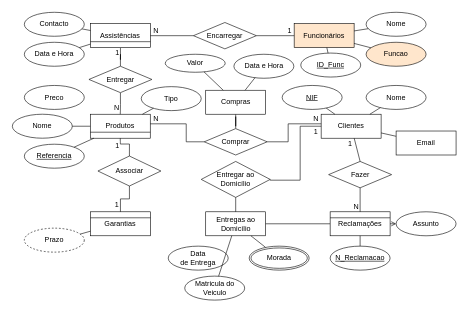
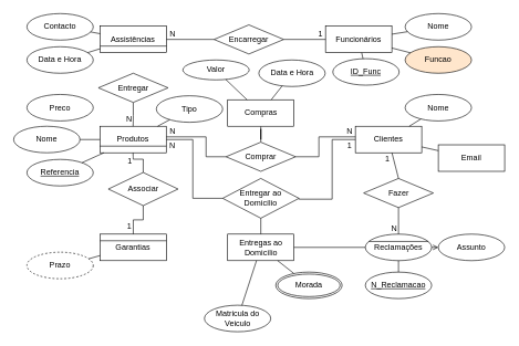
  <mxCell id="0" />
  <mxCell id="1" parent="0" />
  <mxCell id="2" value="Produtos" style="whiteSpace=wrap;html=1;align=center;" parent="1" vertex="1"><mxGeometry x="150" y="190" width="100" height="40" as="geometry" /></mxCell>
  <mxCell id="3" value="Referencia" style="ellipse;whiteSpace=wrap;html=1;align=center;fontStyle=4;" parent="1" vertex="1"><mxGeometry x="40" y="240" width="100" height="40" as="geometry" /></mxCell>
  <mxCell id="4" value="Nome" style="ellipse;whiteSpace=wrap;html=1;align=center;" parent="1" vertex="1"><mxGeometry x="20" y="190" width="100" height="40" as="geometry" /></mxCell>
  <mxCell id="5" value="Tipo" style="ellipse;whiteSpace=wrap;html=1;align=center;" parent="1" vertex="1"><mxGeometry x="235" y="144" width="100" height="40" as="geometry" /></mxCell>
  <mxCell id="6" value="Preco" style="ellipse;whiteSpace=wrap;html=1;align=center;" parent="1" vertex="1"><mxGeometry x="40" y="142" width="100" height="40" as="geometry" /></mxCell>
  <mxCell id="7" value="" style="endArrow=none;html=1;rounded=0;" parent="1" source="3" target="2" edge="1"><mxGeometry relative="1" as="geometry"><mxPoint x="50" y="320" as="sourcePoint" /><mxPoint x="210" y="320" as="targetPoint" /></mxGeometry></mxCell>
  <mxCell id="8" value="" style="endArrow=none;html=1;rounded=0;" parent="1" source="4" target="2" edge="1"><mxGeometry relative="1" as="geometry"><mxPoint x="160" y="270" as="sourcePoint" /><mxPoint x="320" y="270" as="targetPoint" /></mxGeometry></mxCell>
  <mxCell id="9" value="" style="endArrow=none;html=1;rounded=0;" parent="1" source="5" target="2" edge="1"><mxGeometry relative="1" as="geometry"><mxPoint x="110" y="280" as="sourcePoint" /><mxPoint x="270" y="280" as="targetPoint" /></mxGeometry></mxCell>
  <mxCell id="10" value="Clientes" style="whiteSpace=wrap;html=1;align=center;" parent="1" vertex="1"><mxGeometry x="535" y="190" width="100" height="40" as="geometry" /></mxCell>
  <mxCell id="11" value="Nome" style="ellipse;whiteSpace=wrap;html=1;align=center;" parent="1" vertex="1"><mxGeometry x="610" y="142" width="100" height="40" as="geometry" /></mxCell>
  <mxCell id="12" value="Email" style="whiteSpace=wrap;html=1;align=center;rounded=0;" parent="1" vertex="1"><mxGeometry x="660" y="218" width="100" height="40" as="geometry" /></mxCell>
- <mxCell id="13" value="" style="endArrow=none;html=1;rounded=0;" parent="1" source="15" target="10" edge="1"><mxGeometry relative="1" as="geometry"><mxPoint x="531.235" y="175.617" as="sourcePoint" /><mxPoint x="570" y="270" as="targetPoint" /></mxGeometry></mxCell>
  <mxCell id="14" value="" style="endArrow=none;html=1;rounded=0;" parent="1" source="11" target="10" edge="1"><mxGeometry relative="1" as="geometry"><mxPoint x="560" y="280" as="sourcePoint" /><mxPoint x="720" y="280" as="targetPoint" /></mxGeometry></mxCell>
- <mxCell id="15" value="NIF" style="ellipse;whiteSpace=wrap;html=1;align=center;fontStyle=4;" parent="1" vertex="1"><mxGeometry x="470" y="142" width="100" height="40" as="geometry" /></mxCell>
  <mxCell id="16" value="" style="endArrow=none;html=1;rounded=0;" parent="1" source="10" target="12" edge="1"><mxGeometry relative="1" as="geometry"><mxPoint x="290" y="240" as="sourcePoint" /><mxPoint x="450" y="240" as="targetPoint" /></mxGeometry></mxCell>
  <mxCell id="17" style="edgeStyle=orthogonalEdgeStyle;rounded=0;orthogonalLoop=1;jettySize=auto;html=1;exitX=0.5;exitY=0;exitDx=0;exitDy=0;endArrow=none;endFill=0;" parent="1" source="18" target="23" edge="1"><mxGeometry relative="1" as="geometry" /></mxCell>
  <mxCell id="18" value="Comprar" style="shape=rhombus;perimeter=rhombusPerimeter;whiteSpace=wrap;html=1;align=center;" parent="1" vertex="1"><mxGeometry x="340" y="214" width="105" height="44" as="geometry" /></mxCell>
  <mxCell id="19" value="" style="endArrow=none;html=1;rounded=0;exitX=0;exitY=0.5;exitDx=0;exitDy=0;edgeStyle=orthogonalEdgeStyle;" parent="1" source="18" target="2" edge="1"><mxGeometry relative="1" as="geometry"><mxPoint x="-50" y="280" as="sourcePoint" /><mxPoint x="110" y="280" as="targetPoint" /><Array as="points"><mxPoint x="310" y="236" /><mxPoint x="310" y="206" /></Array></mxGeometry></mxCell>
  <mxCell id="20" value="N" style="resizable=0;html=1;whiteSpace=wrap;align=right;verticalAlign=bottom;" parent="19" connectable="0" vertex="1"><mxGeometry x="1" relative="1" as="geometry"><mxPoint x="15" y="-1" as="offset" /></mxGeometry></mxCell>
  <mxCell id="21" value="" style="endArrow=none;html=1;rounded=0;exitX=1;exitY=0.5;exitDx=0;exitDy=0;edgeStyle=orthogonalEdgeStyle;" parent="1" source="18" target="10" edge="1"><mxGeometry relative="1" as="geometry"><mxPoint x="380" y="260" as="sourcePoint" /><mxPoint x="540" y="260" as="targetPoint" /><Array as="points"><mxPoint x="480" y="236" /><mxPoint x="480" y="206" /></Array></mxGeometry></mxCell>
  <mxCell id="22" value="N" style="resizable=0;html=1;whiteSpace=wrap;align=right;verticalAlign=bottom;" parent="21" connectable="0" vertex="1"><mxGeometry x="1" relative="1" as="geometry"><mxPoint x="-3" as="offset" /></mxGeometry></mxCell>
  <mxCell id="23" value="Compras" style="whiteSpace=wrap;html=1;align=center;" parent="1" vertex="1"><mxGeometry x="342.5" y="150" width="100" height="40" as="geometry" /></mxCell>
  <mxCell id="24" value="Data e Hora" style="ellipse;whiteSpace=wrap;html=1;align=center;" parent="1" vertex="1"><mxGeometry x="389.5" y="90" width="100" height="40" as="geometry" /></mxCell>
  <mxCell id="25" value="Valor" style="ellipse;whiteSpace=wrap;html=1;align=center;" parent="1" vertex="1"><mxGeometry x="275" y="90" width="100" height="30" as="geometry" /></mxCell>
  <mxCell id="26" value="" style="endArrow=none;html=1;rounded=0;" parent="1" source="25" target="23" edge="1"><mxGeometry relative="1" as="geometry"><mxPoint x="270" y="320" as="sourcePoint" /><mxPoint x="430" y="320" as="targetPoint" /></mxGeometry></mxCell>
  <mxCell id="27" value="" style="endArrow=none;html=1;rounded=0;" parent="1" source="24" target="23" edge="1"><mxGeometry relative="1" as="geometry"><mxPoint x="250" y="350" as="sourcePoint" /><mxPoint x="410" y="350" as="targetPoint" /></mxGeometry></mxCell>
  <mxCell id="28" style="edgeStyle=orthogonalEdgeStyle;rounded=0;orthogonalLoop=1;jettySize=auto;html=1;exitX=0.5;exitY=0;exitDx=0;exitDy=0;endArrow=none;endFill=0;" parent="1" source="30" target="2" edge="1"><mxGeometry relative="1" as="geometry" /></mxCell>
  <mxCell id="29" value="1" style="edgeLabel;html=1;align=center;verticalAlign=middle;resizable=0;points=[];fontSize=12;" parent="28" vertex="1" connectable="0"><mxGeometry x="0.784" relative="1" as="geometry"><mxPoint x="-6" y="6" as="offset" /></mxGeometry></mxCell>
  <mxCell id="30" value="Associar" style="shape=rhombus;perimeter=rhombusPerimeter;whiteSpace=wrap;html=1;align=center;" parent="1" vertex="1"><mxGeometry x="162.75" y="259.72" width="105" height="50" as="geometry" /></mxCell>
  <mxCell id="31" value="Garantias" style="whiteSpace=wrap;html=1;align=center;" parent="1" vertex="1"><mxGeometry x="150.25" y="352.72" width="100" height="40" as="geometry" /></mxCell>
  <mxCell id="32" value="" style="endArrow=none;html=1;rounded=0;exitX=0.5;exitY=1;exitDx=0;exitDy=0;edgeStyle=orthogonalEdgeStyle;" parent="1" source="30" target="31" edge="1"><mxGeometry relative="1" as="geometry"><mxPoint x="286.75" y="330" as="sourcePoint" /><mxPoint x="446.75" y="330" as="targetPoint" /></mxGeometry></mxCell>
  <mxCell id="33" value="1" style="resizable=0;html=1;whiteSpace=wrap;align=right;verticalAlign=bottom;" parent="32" connectable="0" vertex="1"><mxGeometry x="1" relative="1" as="geometry"><mxPoint x="-1" y="-3" as="offset" /></mxGeometry></mxCell>
  <mxCell id="34" value="" style="endArrow=none;html=1;rounded=0;exitX=0;exitY=0.75;exitDx=0;exitDy=0;entryX=1;entryY=0.75;entryDx=0;entryDy=0;" parent="1" source="2" target="2" edge="1"><mxGeometry relative="1" as="geometry"><mxPoint x="280" y="310" as="sourcePoint" /><mxPoint x="440" y="310" as="targetPoint" /></mxGeometry></mxCell>
  <mxCell id="35" value="Prazo" style="ellipse;whiteSpace=wrap;html=1;align=center;dashed=1;" parent="1" vertex="1"><mxGeometry x="40" y="380" width="100" height="40" as="geometry" /></mxCell>
  <mxCell id="36" value="" style="endArrow=none;html=1;rounded=0;exitX=0;exitY=0.25;exitDx=0;exitDy=0;entryX=1;entryY=0.25;entryDx=0;entryDy=0;" parent="1" source="31" target="31" edge="1"><mxGeometry relative="1" as="geometry"><mxPoint x="49.75" y="322.72" as="sourcePoint" /><mxPoint x="209.75" y="322.72" as="targetPoint" /></mxGeometry></mxCell>
  <mxCell id="37" value="" style="endArrow=none;html=1;rounded=0;" parent="1" source="35" target="31" edge="1"><mxGeometry relative="1" as="geometry"><mxPoint x="-10.25" y="352.72" as="sourcePoint" /><mxPoint x="149.75" y="352.72" as="targetPoint" /></mxGeometry></mxCell>
  <mxCell id="38" style="edgeStyle=orthogonalEdgeStyle;rounded=0;orthogonalLoop=1;jettySize=auto;html=1;exitX=1;exitY=0.5;exitDx=0;exitDy=0;endArrow=none;endFill=0;" parent="1" source="42" target="10" edge="1"><mxGeometry relative="1" as="geometry"><Array as="points"><mxPoint x="450" y="300" /><mxPoint x="500" y="300" /><mxPoint x="500" y="210" /></Array></mxGeometry></mxCell>
  <mxCell id="39" value="1" style="edgeLabel;html=1;align=center;verticalAlign=middle;resizable=0;points=[];fontSize=12;" parent="38" vertex="1" connectable="0"><mxGeometry x="0.906" relative="1" as="geometry"><mxPoint x="-1" y="8" as="offset" /></mxGeometry></mxCell>
+ <mxCell id="40" style="edgeStyle=orthogonalEdgeStyle;rounded=0;orthogonalLoop=1;jettySize=auto;html=1;exitX=0;exitY=0.5;exitDx=0;exitDy=0;endArrow=none;endFill=0;" parent="1" source="42" target="2" edge="1"><mxGeometry relative="1" as="geometry"><Array as="points"><mxPoint x="290" y="299" /><mxPoint x="290" y="210" /></Array></mxGeometry></mxCell>
+ <mxCell id="41" value="N" style="edgeLabel;html=1;align=center;verticalAlign=middle;resizable=0;points=[];fontSize=12;" parent="40" vertex="1" connectable="0"><mxGeometry x="0.901" relative="1" as="geometry"><mxPoint y="8" as="offset" /></mxGeometry></mxCell>
  <mxCell id="42" value="Entregar ao Domicílio" style="shape=rhombus;perimeter=rhombusPerimeter;whiteSpace=wrap;html=1;align=center;" parent="1" vertex="1"><mxGeometry x="335" y="268.72" width="115" height="60" as="geometry" /></mxCell>
  <mxCell id="43" value="Entregas ao Domicílio" style="whiteSpace=wrap;html=1;align=center;" parent="1" vertex="1"><mxGeometry x="342.5" y="352.72" width="100" height="40" as="geometry" /></mxCell>
  <mxCell id="44" value="" style="endArrow=none;html=1;rounded=0;exitX=0.5;exitY=1;exitDx=0;exitDy=0;" parent="1" source="42" target="43" edge="1"><mxGeometry relative="1" as="geometry"><mxPoint x="330" y="330" as="sourcePoint" /><mxPoint x="490" y="330" as="targetPoint" /></mxGeometry></mxCell>
- <mxCell id="45" value="Data&lt;br&gt;de Entrega" style="ellipse;whiteSpace=wrap;html=1;align=center;" parent="1" vertex="1"><mxGeometry x="280" y="410" width="100" height="40" as="geometry" /></mxCell>
  <mxCell id="46" value="" style="endArrow=none;html=1;rounded=0;" parent="1" source="43" target="73" edge="1"><mxGeometry relative="1" as="geometry"><mxPoint x="420" y="420" as="sourcePoint" /><mxPoint x="580" y="420" as="targetPoint" /></mxGeometry></mxCell>
  <mxCell id="47" value="" style="endArrow=none;html=1;rounded=0;" parent="1" source="43" target="84" edge="1"><mxGeometry relative="1" as="geometry"><mxPoint x="490" y="390" as="sourcePoint" /><mxPoint x="438.725" y="411.901" as="targetPoint" /></mxGeometry></mxCell>
  <mxCell id="48" value="Matricula do Veiculo" style="ellipse;whiteSpace=wrap;html=1;align=center;" parent="1" vertex="1"><mxGeometry x="307.5" y="460" width="100" height="40" as="geometry" /></mxCell>
  <mxCell id="49" value="" style="endArrow=none;html=1;rounded=0;" parent="1" source="43" target="48" edge="1"><mxGeometry relative="1" as="geometry"><mxPoint x="520" y="420" as="sourcePoint" /><mxPoint x="680" y="420" as="targetPoint" /></mxGeometry></mxCell>
  <mxCell id="50" style="edgeStyle=orthogonalEdgeStyle;rounded=0;orthogonalLoop=1;jettySize=auto;html=1;exitX=0.5;exitY=1;exitDx=0;exitDy=0;endArrow=none;endFill=0;" parent="1" source="54" target="2" edge="1"><mxGeometry relative="1" as="geometry" /></mxCell>
  <mxCell id="51" value="N" style="edgeLabel;html=1;align=center;verticalAlign=middle;resizable=0;points=[];fontSize=12;" parent="50" vertex="1" connectable="0"><mxGeometry x="0.849" relative="1" as="geometry"><mxPoint x="-7" y="-9" as="offset" /></mxGeometry></mxCell>
- <mxCell id="52" style="edgeStyle=orthogonalEdgeStyle;rounded=0;orthogonalLoop=1;jettySize=auto;html=1;exitX=0.5;exitY=0;exitDx=0;exitDy=0;endArrow=none;endFill=0;" parent="1" source="54" target="55" edge="1"><mxGeometry relative="1" as="geometry" /></mxCell>
- <mxCell id="53" value="1" style="edgeLabel;html=1;align=center;verticalAlign=middle;resizable=0;points=[];fontSize=12;" parent="52" vertex="1" connectable="0"><mxGeometry x="0.788" y="1" relative="1" as="geometry"><mxPoint x="-5" y="3" as="offset" /></mxGeometry></mxCell>
  <mxCell id="54" value="Entregar" style="shape=rhombus;perimeter=rhombusPerimeter;whiteSpace=wrap;html=1;align=center;" parent="1" vertex="1"><mxGeometry x="147.75" y="110" width="105" height="44" as="geometry" /></mxCell>
  <mxCell id="55" value="Assistências" style="whiteSpace=wrap;html=1;align=center;" parent="1" vertex="1"><mxGeometry x="150.25" y="39" width="100" height="40" as="geometry" /></mxCell>
  <mxCell id="56" value="" style="endArrow=none;html=1;rounded=0;exitX=0;exitY=0.75;exitDx=0;exitDy=0;entryX=1;entryY=0.75;entryDx=0;entryDy=0;" parent="1" source="55" target="55" edge="1"><mxGeometry relative="1" as="geometry"><mxPoint x="70" y="80" as="sourcePoint" /><mxPoint x="230" y="80" as="targetPoint" /></mxGeometry></mxCell>
  <mxCell id="57" value="Data e Hora" style="ellipse;whiteSpace=wrap;html=1;align=center;" parent="1" vertex="1"><mxGeometry x="40" y="70" width="100" height="40" as="geometry" /></mxCell>
  <mxCell id="58" value="" style="endArrow=none;html=1;rounded=0;" parent="1" source="57" target="55" edge="1"><mxGeometry relative="1" as="geometry"><mxPoint x="-60" y="20" as="sourcePoint" /><mxPoint x="190" y="30" as="targetPoint" /></mxGeometry></mxCell>
  <mxCell id="59" value="" style="endArrow=none;html=1;rounded=0;" parent="1" source="60" target="55" edge="1"><mxGeometry relative="1" as="geometry"><mxPoint x="120" y="60" as="sourcePoint" /><mxPoint x="60" y="40" as="targetPoint" /></mxGeometry></mxCell>
  <mxCell id="60" value="Contacto" style="ellipse;whiteSpace=wrap;html=1;align=center;" parent="1" vertex="1"><mxGeometry x="40" y="20" width="100" height="40" as="geometry" /></mxCell>
- <mxCell id="61" value="Funcionários" style="whiteSpace=wrap;html=1;align=center;fillColor=#ffe6cc;" parent="1" vertex="1"><mxGeometry x="490" y="39" width="100" height="40" as="geometry" /></mxCell>
+ <mxCell id="61" value="Funcionários" style="whiteSpace=wrap;html=1;align=center;" parent="1" vertex="1"><mxGeometry x="490" y="39" width="100" height="40" as="geometry" /></mxCell>
  <mxCell id="62" value="Encarregar" style="shape=rhombus;perimeter=rhombusPerimeter;whiteSpace=wrap;html=1;align=center;" parent="1" vertex="1"><mxGeometry x="322" y="37" width="105" height="44" as="geometry" /></mxCell>
  <mxCell id="63" value="" style="endArrow=none;html=1;rounded=0;endFill=0;startArrow=none;startFill=0;exitX=0;exitY=0.5;exitDx=0;exitDy=0;" parent="1" source="62" target="55" edge="1"><mxGeometry relative="1" as="geometry"><mxPoint x="370" y="-10" as="sourcePoint" /><mxPoint x="510" y="-10" as="targetPoint" /></mxGeometry></mxCell>
  <mxCell id="64" value="N" style="resizable=0;html=1;whiteSpace=wrap;align=right;verticalAlign=bottom;" parent="63" connectable="0" vertex="1"><mxGeometry x="1" relative="1" as="geometry"><mxPoint x="15" as="offset" /></mxGeometry></mxCell>
  <mxCell id="65" value="" style="endArrow=none;html=1;rounded=0;exitX=1;exitY=0.5;exitDx=0;exitDy=0;" parent="1" source="62" target="61" edge="1"><mxGeometry relative="1" as="geometry"><mxPoint x="350" y="-60" as="sourcePoint" /><mxPoint x="510" y="-60" as="targetPoint" /></mxGeometry></mxCell>
  <mxCell id="66" value="1" style="resizable=0;html=1;whiteSpace=wrap;align=right;verticalAlign=bottom;" parent="65" connectable="0" vertex="1"><mxGeometry x="1" relative="1" as="geometry"><mxPoint x="-3" as="offset" /></mxGeometry></mxCell>
  <mxCell id="67" value="Nome" style="ellipse;whiteSpace=wrap;html=1;align=center;" parent="1" vertex="1"><mxGeometry x="610" y="20" width="100" height="40" as="geometry" /></mxCell>
  <mxCell id="68" value="" style="endArrow=none;html=1;rounded=0;" parent="1" source="61" target="67" edge="1"><mxGeometry relative="1" as="geometry"><mxPoint x="350" y="-120" as="sourcePoint" /><mxPoint x="510" y="-120" as="targetPoint" /></mxGeometry></mxCell>
  <mxCell id="69" value="Funcao" style="ellipse;whiteSpace=wrap;html=1;align=center;fillColor=#ffe6cc;" parent="1" vertex="1"><mxGeometry x="610" y="70" width="100" height="40" as="geometry" /></mxCell>
  <mxCell id="70" value="" style="endArrow=none;html=1;rounded=0;" parent="1" source="69" target="61" edge="1"><mxGeometry relative="1" as="geometry"><mxPoint x="320" y="-140" as="sourcePoint" /><mxPoint x="480" y="-140" as="targetPoint" /></mxGeometry></mxCell>
  <mxCell id="71" value="ID_Func" style="ellipse;whiteSpace=wrap;html=1;align=center;fontStyle=4;" parent="1" vertex="1"><mxGeometry x="501" y="88" width="100" height="40" as="geometry" /></mxCell>
  <mxCell id="72" value="" style="endArrow=none;html=1;rounded=0;" parent="1" source="61" target="71" edge="1"><mxGeometry relative="1" as="geometry"><mxPoint x="260" y="-140" as="sourcePoint" /><mxPoint x="420" y="-140" as="targetPoint" /></mxGeometry></mxCell>
- <mxCell id="73" value="Reclamações" style="whiteSpace=wrap;html=1;align=center;" parent="1" vertex="1"><mxGeometry x="550" y="352.72" width="100" height="40" as="geometry" /></mxCell>
+ <mxCell id="73" value="Reclamações" style="ellipse;whiteSpace=wrap;html=1;align=center;" parent="1" vertex="1"><mxGeometry x="550" y="352.72" width="100" height="40" as="geometry" /></mxCell>
  <mxCell id="74" value="Fazer" style="shape=rhombus;perimeter=rhombusPerimeter;whiteSpace=wrap;html=1;align=center;" parent="1" vertex="1"><mxGeometry x="547.5" y="268.72" width="105" height="44" as="geometry" /></mxCell>
  <mxCell id="75" value="" style="endArrow=none;html=1;rounded=0;exitX=0.5;exitY=0;exitDx=0;exitDy=0;" parent="1" source="74" target="10" edge="1"><mxGeometry relative="1" as="geometry"><mxPoint x="510" y="270" as="sourcePoint" /><mxPoint x="670" y="270" as="targetPoint" /></mxGeometry></mxCell>
  <mxCell id="76" value="1" style="resizable=0;html=1;whiteSpace=wrap;align=right;verticalAlign=bottom;" parent="75" connectable="0" vertex="1"><mxGeometry x="1" relative="1" as="geometry"><mxPoint x="-2" y="18" as="offset" /></mxGeometry></mxCell>
  <mxCell id="77" value="" style="endArrow=none;html=1;rounded=0;exitX=0.5;exitY=1;exitDx=0;exitDy=0;" parent="1" source="74" target="73" edge="1"><mxGeometry relative="1" as="geometry"><mxPoint x="540" y="330" as="sourcePoint" /><mxPoint x="700" y="330" as="targetPoint" /></mxGeometry></mxCell>
  <mxCell id="78" value="N" style="resizable=0;html=1;whiteSpace=wrap;align=right;verticalAlign=bottom;" parent="77" connectable="0" vertex="1"><mxGeometry x="1" relative="1" as="geometry"><mxPoint x="-1" as="offset" /></mxGeometry></mxCell>
  <mxCell id="79" value="N_Reclamacao" style="ellipse;whiteSpace=wrap;html=1;align=center;fontStyle=4;" parent="1" vertex="1"><mxGeometry x="550" y="410" width="100" height="40" as="geometry" /></mxCell>
  <mxCell id="80" value="Assunto" style="ellipse;whiteSpace=wrap;html=1;align=center;" parent="1" vertex="1"><mxGeometry x="660" y="352.72" width="100" height="40" as="geometry" /></mxCell>
  <mxCell id="81" value="" style="endArrow=none;html=1;rounded=0;" parent="1" source="73" target="79" edge="1"><mxGeometry relative="1" as="geometry"><mxPoint x="600" y="470" as="sourcePoint" /><mxPoint x="760" y="470" as="targetPoint" /></mxGeometry></mxCell>
  <mxCell id="82" value="" style="endArrow=open;html=1;rounded=0;" parent="1" source="73" target="80" edge="1"><mxGeometry relative="1" as="geometry"><mxPoint x="510" y="480" as="sourcePoint" /><mxPoint x="670" y="480" as="targetPoint" /></mxGeometry></mxCell>
  <mxCell id="83" value="" style="endArrow=none;html=1;rounded=0;exitX=0;exitY=0.25;exitDx=0;exitDy=0;entryX=1;entryY=0.25;entryDx=0;entryDy=0;" parent="1" source="73" target="73" edge="1"><mxGeometry relative="1" as="geometry"><mxPoint x="565" y="493" as="sourcePoint" /><mxPoint x="725" y="493" as="targetPoint" /></mxGeometry></mxCell>
  <mxCell id="84" value="Morada" style="ellipse;shape=doubleEllipse;margin=3;whiteSpace=wrap;html=1;align=center;" vertex="1" parent="1"><mxGeometry x="415" y="410" width="100" height="40" as="geometry" /></mxCell>
